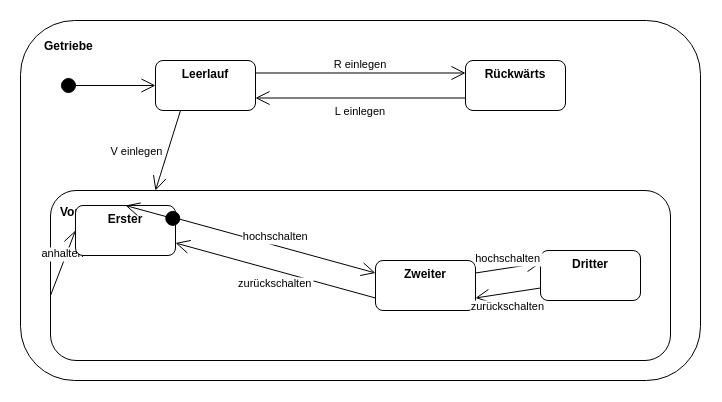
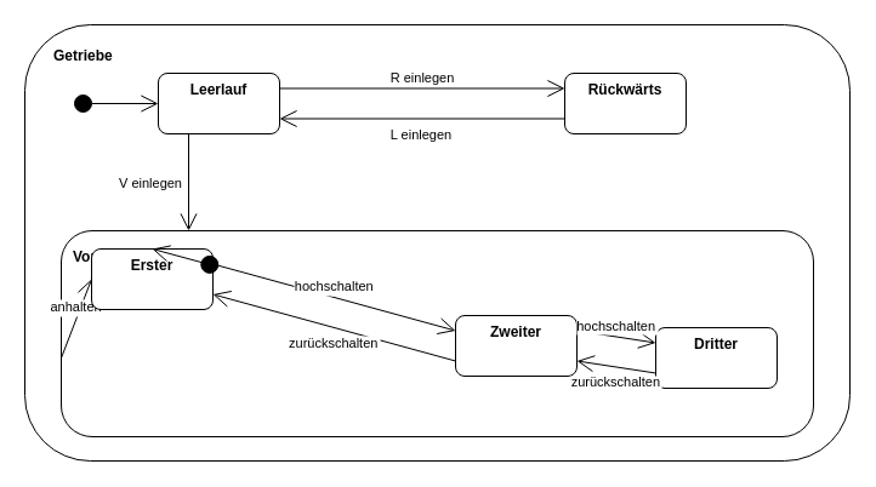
  <mxCell id="0" />
  <mxCell id="1" parent="0" />
  <mxCell id="2" value="Getriebe" style="shape=ext;rounded=1;whiteSpace=wrap;labelPosition=center;verticalLabelPosition=middle;align=left;verticalAlign=top;spacing=14;fontStyle=1;spacingLeft=10;glass=0;shadow=0;comic=0;" parent="1" vertex="1"><mxGeometry x="20" y="20" width="680" height="360" as="geometry" /></mxCell>
  <mxCell id="3" value="Vorwärts" style="shape=ext;rounded=1;whiteSpace=wrap;labelPosition=center;verticalLabelPosition=middle;align=left;verticalAlign=top;spacing=10;fontStyle=1" parent="1" vertex="1"><mxGeometry x="50" y="190" width="620" height="170" as="geometry" /></mxCell>
- <mxCell id="4" value="Leerlauf" style="shape=ext;rounded=1;whiteSpace=wrap;fontStyle=1;verticalAlign=top;" parent="1" vertex="1"><mxGeometry x="155" y="60" width="100" height="50" as="geometry" /></mxCell>
+ <mxCell id="4" value="Leerlauf" style="shape=ext;rounded=1;whiteSpace=wrap;fontStyle=1;verticalAlign=top;" parent="1" vertex="1"><mxGeometry x="130" y="60" width="100" height="50" as="geometry" /></mxCell>
  <mxCell id="5" value="Rückwärts" style="shape=ext;rounded=1;whiteSpace=wrap;fontStyle=1;verticalAlign=top;" parent="1" vertex="1"><mxGeometry x="465" y="60" width="100" height="50" as="geometry" /></mxCell>
  <mxCell id="6" value="R einlegen" style="endArrow=open;endFill=1;endSize=12;exitX=1;exitY=0.25;exitDx=0;exitDy=0;entryX=0;entryY=0.25;entryDx=0;entryDy=0;verticalAlign=bottom;" parent="1" source="4" target="5" edge="1"><mxGeometry width="160" relative="1" as="geometry"><mxPoint x="100" y="160" as="sourcePoint" /><mxPoint x="260" y="160" as="targetPoint" /></mxGeometry></mxCell>
  <mxCell id="7" value="L einlegen" style="endArrow=open;endFill=1;endSize=12;exitX=0;exitY=0.75;exitDx=0;exitDy=0;entryX=1;entryY=0.75;entryDx=0;entryDy=0;verticalAlign=top;" parent="1" source="5" target="4" edge="1"><mxGeometry width="160" relative="1" as="geometry"><mxPoint x="100" y="160" as="sourcePoint" /><mxPoint x="260" y="160" as="targetPoint" /></mxGeometry></mxCell>
  <mxCell id="8" value="Zweiter" style="shape=ext;rounded=1;whiteSpace=wrap;fontStyle=1;verticalAlign=top;" parent="1" vertex="1"><mxGeometry x="375" y="260" width="100" height="50" as="geometry" /></mxCell>
- <mxCell id="9" value="Dritter" style="shape=ext;rounded=1;whiteSpace=wrap;fontStyle=1;verticalAlign=top;" parent="1" vertex="1"><mxGeometry x="540" y="250" width="100" height="50" as="geometry" /></mxCell>
+ <mxCell id="9" value="Dritter" style="shape=ext;rounded=1;whiteSpace=wrap;fontStyle=1;verticalAlign=top;" parent="1" vertex="1"><mxGeometry x="540" y="270" width="100" height="50" as="geometry" /></mxCell>
  <mxCell id="10" value="hochschalten" style="endArrow=open;endFill=1;endSize=12;exitX=1;exitY=0.25;exitDx=0;exitDy=0;entryX=0;entryY=0.25;entryDx=0;entryDy=0;verticalAlign=bottom;" parent="1" source="16" target="8" edge="1"><mxGeometry width="160" relative="1" as="geometry"><mxPoint x="200" y="230" as="sourcePoint" /><mxPoint x="320" y="230" as="targetPoint" /></mxGeometry></mxCell>
  <mxCell id="11" value="zurückschalten" style="endArrow=open;endFill=1;endSize=12;exitX=0;exitY=0.75;exitDx=0;exitDy=0;entryX=1;entryY=0.75;entryDx=0;entryDy=0;verticalAlign=top;" parent="1" source="8" target="16" edge="1"><mxGeometry width="160" relative="1" as="geometry"><mxPoint x="320" y="370" as="sourcePoint" /><mxPoint x="200" y="370" as="targetPoint" /></mxGeometry></mxCell>
  <mxCell id="12" value="hochschalten" style="endArrow=open;endFill=1;endSize=12;exitX=1;exitY=0.25;exitDx=0;exitDy=0;entryX=0;entryY=0.25;entryDx=0;entryDy=0;verticalAlign=bottom;" parent="1" source="8" target="9" edge="1"><mxGeometry width="160" relative="1" as="geometry"><mxPoint x="420" y="250" as="sourcePoint" /><mxPoint x="540" y="250" as="targetPoint" /></mxGeometry></mxCell>
  <mxCell id="13" value="zurückschalten" style="endArrow=open;endFill=1;endSize=12;exitX=0;exitY=0.75;exitDx=0;exitDy=0;entryX=1;entryY=0.75;entryDx=0;entryDy=0;verticalAlign=top;" parent="1" source="9" target="8" edge="1"><mxGeometry width="160" relative="1" as="geometry"><mxPoint x="330" y="317.5" as="sourcePoint" /><mxPoint x="210" y="317.5" as="targetPoint" /></mxGeometry></mxCell>
  <mxCell id="14" value="anhalten" style="endArrow=open;endFill=1;endSize=12;verticalAlign=bottom;entryX=0;entryY=0.5;entryDx=0;entryDy=0;" parent="1" target="16" edge="1"><mxGeometry width="160" relative="1" as="geometry"><mxPoint x="50" y="295" as="sourcePoint" /><mxPoint x="131" y="295" as="targetPoint" /></mxGeometry></mxCell>
  <mxCell id="15" value="" style="verticalAlign=bottom;startArrow=circle;startFill=1;endArrow=open;startSize=6;endSize=12;entryX=0;entryY=0.5;entryDx=0;entryDy=0;" parent="1" target="4" edge="1"><mxGeometry width="80" relative="1" as="geometry"><mxPoint x="60" y="85" as="sourcePoint" /><mxPoint x="130" y="85" as="targetPoint" /></mxGeometry></mxCell>
  <mxCell id="16" value="Erster" style="shape=ext;rounded=1;whiteSpace=wrap;fontStyle=1;verticalAlign=top;" parent="1" vertex="1"><mxGeometry x="75" y="205" width="100" height="50" as="geometry" /></mxCell>
  <mxCell id="17" value="" style="verticalAlign=bottom;startArrow=circle;startFill=1;endArrow=open;startSize=6;endSize=12;entryX=0.5;entryY=0;entryDx=0;entryDy=0;" parent="1" target="16" edge="1"><mxGeometry width="80" relative="1" as="geometry"><mxPoint x="180" y="220" as="sourcePoint" /><mxPoint x="180" y="270" as="targetPoint" /></mxGeometry></mxCell>
  <mxCell id="18" value="V einlegen" style="endArrow=open;endFill=1;endSize=12;exitX=0.25;exitY=1;exitDx=0;exitDy=0;align=right;spacing=5;" parent="1" source="4" edge="1"><mxGeometry width="160" relative="1" as="geometry"><mxPoint x="20" y="400" as="sourcePoint" /><mxPoint x="155" y="190" as="targetPoint" /></mxGeometry></mxCell>
